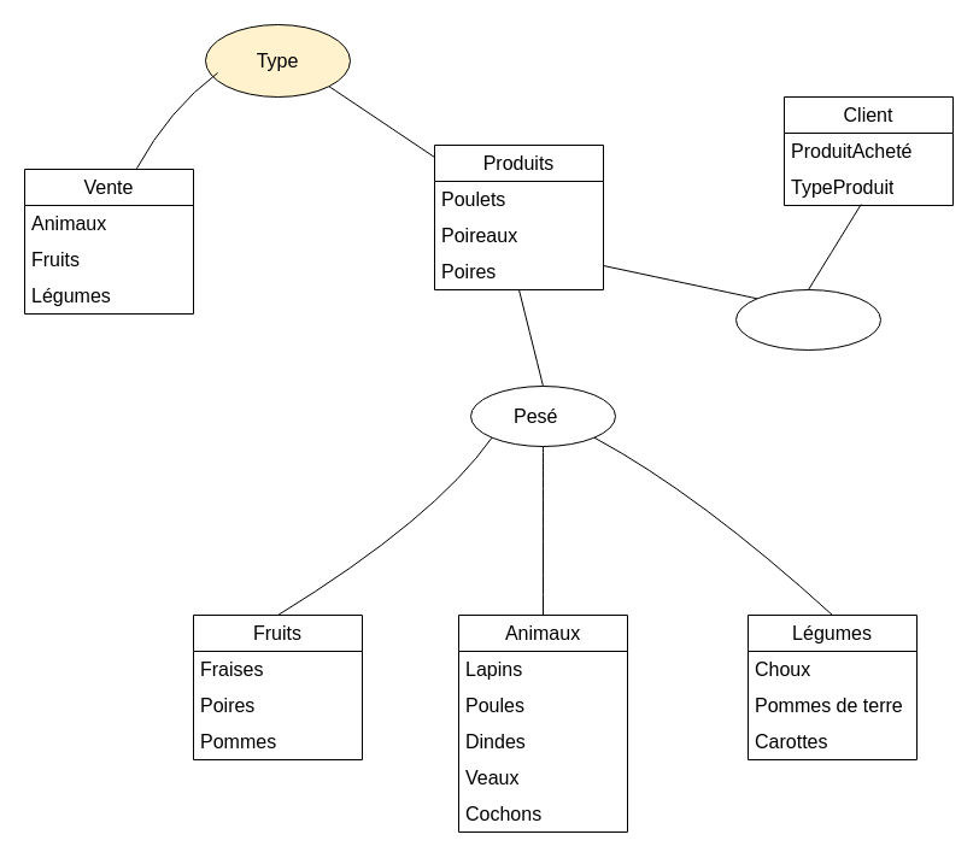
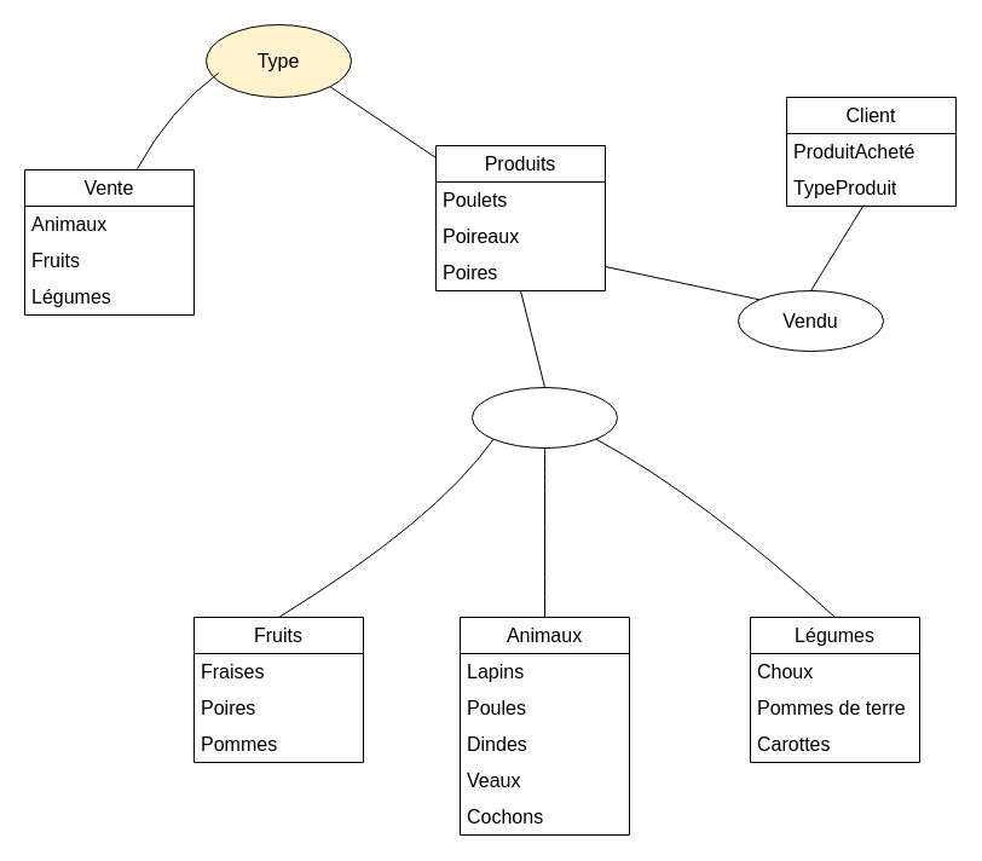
  <mxCell id="0" />
  <mxCell id="1" parent="0" />
  <mxCell id="2" value="Vente" style="swimlane;fontStyle=0;childLayout=stackLayout;horizontal=1;startSize=30;horizontalStack=0;resizeParent=1;resizeParentMax=0;resizeLast=0;collapsible=1;marginBottom=0;whiteSpace=wrap;html=1;fontSize=16;" parent="1" vertex="1"><mxGeometry y="140" width="140" height="120" as="geometry" x="20" /></mxCell>
  <mxCell id="3" value="Animaux" style="text;strokeColor=none;fillColor=none;align=left;verticalAlign=middle;spacingLeft=4;spacingRight=4;overflow=hidden;points=[[0,0.5],[1,0.5]];portConstraint=eastwest;rotatable=0;whiteSpace=wrap;html=1;fontSize=16;" parent="2" vertex="1"><mxGeometry y="30" width="140" height="30" as="geometry" /></mxCell>
  <mxCell id="4" value="Fruits" style="text;strokeColor=none;fillColor=none;align=left;verticalAlign=middle;spacingLeft=4;spacingRight=4;overflow=hidden;points=[[0,0.5],[1,0.5]];portConstraint=eastwest;rotatable=0;whiteSpace=wrap;html=1;fontSize=16;" parent="2" vertex="1"><mxGeometry y="60" width="140" height="30" as="geometry" /></mxCell>
  <mxCell id="5" value="Légumes" style="text;strokeColor=none;fillColor=none;align=left;verticalAlign=middle;spacingLeft=4;spacingRight=4;overflow=hidden;points=[[0,0.5],[1,0.5]];portConstraint=eastwest;rotatable=0;whiteSpace=wrap;html=1;fontSize=16;" parent="2" vertex="1"><mxGeometry y="90" width="140" height="30" as="geometry" /></mxCell>
  <mxCell id="6" value="Produits" style="swimlane;fontStyle=0;childLayout=stackLayout;horizontal=1;startSize=30;horizontalStack=0;resizeParent=1;resizeParentMax=0;resizeLast=0;collapsible=1;marginBottom=0;whiteSpace=wrap;html=1;fontSize=16;" parent="1" vertex="1"><mxGeometry x="360" y="120" width="140" height="120" as="geometry" /></mxCell>
  <mxCell id="7" value="" style="endArrow=none;html=1;rounded=0;fontSize=12;startSize=8;endSize=8;curved=1;exitX=1;exitY=1;exitDx=0;exitDy=0;" parent="6" source="35" edge="1"><mxGeometry width="50" height="50" relative="1" as="geometry"><mxPoint x="-50" y="60" as="sourcePoint" /><mxPoint y="10" as="targetPoint" /></mxGeometry></mxCell>
  <mxCell id="8" value="Poulets" style="text;strokeColor=none;fillColor=none;align=left;verticalAlign=middle;spacingLeft=4;spacingRight=4;overflow=hidden;points=[[0,0.5],[1,0.5]];portConstraint=eastwest;rotatable=0;whiteSpace=wrap;html=1;fontSize=16;" parent="6" vertex="1"><mxGeometry y="30" width="140" height="30" as="geometry" /></mxCell>
  <mxCell id="9" value="Poireaux" style="text;strokeColor=none;fillColor=none;align=left;verticalAlign=middle;spacingLeft=4;spacingRight=4;overflow=hidden;points=[[0,0.5],[1,0.5]];portConstraint=eastwest;rotatable=0;whiteSpace=wrap;html=1;fontSize=16;" parent="6" vertex="1"><mxGeometry y="60" width="140" height="30" as="geometry" /></mxCell>
  <mxCell id="10" value="Poires" style="text;strokeColor=none;fillColor=none;align=left;verticalAlign=middle;spacingLeft=4;spacingRight=4;overflow=hidden;points=[[0,0.5],[1,0.5]];portConstraint=eastwest;rotatable=0;whiteSpace=wrap;html=1;fontSize=16;" parent="6" vertex="1"><mxGeometry y="90" width="140" height="30" as="geometry" /></mxCell>
  <mxCell id="11" value="" style="ellipse;whiteSpace=wrap;html=1;fontSize=16;" parent="1" vertex="1"><mxGeometry x="610" y="240" width="120" height="50" as="geometry" /></mxCell>
+ <mxCell id="12" value="Vendu" style="text;html=1;strokeColor=none;fillColor=none;align=center;verticalAlign=middle;whiteSpace=wrap;rounded=0;fontSize=16;" parent="1" vertex="1"><mxGeometry x="640" y="250" width="60" height="30" as="geometry" /></mxCell>
  <mxCell id="13" value="" style="ellipse;whiteSpace=wrap;html=1;fontSize=16;" parent="1" vertex="1"><mxGeometry x="390" y="320" width="120" height="50" as="geometry" /></mxCell>
  <mxCell id="14" value="Client" style="swimlane;fontStyle=0;childLayout=stackLayout;horizontal=1;startSize=30;horizontalStack=0;resizeParent=1;resizeParentMax=0;resizeLast=0;collapsible=1;marginBottom=0;whiteSpace=wrap;html=1;fontSize=16;" parent="1" vertex="1"><mxGeometry x="650" y="80" width="140" height="90" as="geometry" /></mxCell>
  <mxCell id="15" value="ProduitAcheté" style="text;strokeColor=none;fillColor=none;align=left;verticalAlign=middle;spacingLeft=4;spacingRight=4;overflow=hidden;points=[[0,0.5],[1,0.5]];portConstraint=eastwest;rotatable=0;whiteSpace=wrap;html=1;fontSize=16;" parent="14" vertex="1"><mxGeometry y="30" width="140" height="30" as="geometry" /></mxCell>
  <mxCell id="16" value="TypeProduit" style="text;strokeColor=none;fillColor=none;align=left;verticalAlign=middle;spacingLeft=4;spacingRight=4;overflow=hidden;points=[[0,0.5],[1,0.5]];portConstraint=eastwest;rotatable=0;whiteSpace=wrap;html=1;fontSize=16;" parent="14" vertex="1"><mxGeometry y="60" width="140" height="30" as="geometry" /></mxCell>
  <mxCell id="17" value="Animaux" style="swimlane;fontStyle=0;childLayout=stackLayout;horizontal=1;startSize=30;horizontalStack=0;resizeParent=1;resizeParentMax=0;resizeLast=0;collapsible=1;marginBottom=0;whiteSpace=wrap;html=1;fontSize=16;" parent="1" vertex="1"><mxGeometry x="380" y="510" width="140" height="180" as="geometry" /></mxCell>
  <mxCell id="18" value="Lapins" style="text;strokeColor=none;fillColor=none;align=left;verticalAlign=middle;spacingLeft=4;spacingRight=4;overflow=hidden;points=[[0,0.5],[1,0.5]];portConstraint=eastwest;rotatable=0;whiteSpace=wrap;html=1;fontSize=16;" parent="17" vertex="1"><mxGeometry y="30" width="140" height="30" as="geometry" /></mxCell>
  <mxCell id="19" value="Poules" style="text;strokeColor=none;fillColor=none;align=left;verticalAlign=middle;spacingLeft=4;spacingRight=4;overflow=hidden;points=[[0,0.5],[1,0.5]];portConstraint=eastwest;rotatable=0;whiteSpace=wrap;html=1;fontSize=16;" parent="17" vertex="1"><mxGeometry y="60" width="140" height="30" as="geometry" /></mxCell>
  <mxCell id="20" value="Dindes" style="text;strokeColor=none;fillColor=none;align=left;verticalAlign=middle;spacingLeft=4;spacingRight=4;overflow=hidden;points=[[0,0.5],[1,0.5]];portConstraint=eastwest;rotatable=0;whiteSpace=wrap;html=1;fontSize=16;" parent="17" vertex="1"><mxGeometry y="90" width="140" height="30" as="geometry" /></mxCell>
  <mxCell id="21" value="Veaux" style="text;strokeColor=none;fillColor=none;align=left;verticalAlign=middle;spacingLeft=4;spacingRight=4;overflow=hidden;points=[[0,0.5],[1,0.5]];portConstraint=eastwest;rotatable=0;whiteSpace=wrap;html=1;fontSize=16;" parent="17" vertex="1"><mxGeometry y="120" width="140" height="30" as="geometry" /></mxCell>
  <mxCell id="22" value="Cochons" style="text;strokeColor=none;fillColor=none;align=left;verticalAlign=middle;spacingLeft=4;spacingRight=4;overflow=hidden;points=[[0,0.5],[1,0.5]];portConstraint=eastwest;rotatable=0;whiteSpace=wrap;html=1;fontSize=16;" parent="17" vertex="1"><mxGeometry y="150" width="140" height="30" as="geometry" /></mxCell>
  <mxCell id="23" value="Fruits" style="swimlane;fontStyle=0;childLayout=stackLayout;horizontal=1;startSize=30;horizontalStack=0;resizeParent=1;resizeParentMax=0;resizeLast=0;collapsible=1;marginBottom=0;whiteSpace=wrap;html=1;fontSize=16;" parent="1" vertex="1"><mxGeometry x="160" y="510" width="140" height="120" as="geometry" /></mxCell>
  <mxCell id="24" value="Fraises" style="text;strokeColor=none;fillColor=none;align=left;verticalAlign=middle;spacingLeft=4;spacingRight=4;overflow=hidden;points=[[0,0.5],[1,0.5]];portConstraint=eastwest;rotatable=0;whiteSpace=wrap;html=1;fontSize=16;" parent="23" vertex="1"><mxGeometry y="30" width="140" height="30" as="geometry" /></mxCell>
  <mxCell id="25" value="Poires" style="text;strokeColor=none;fillColor=none;align=left;verticalAlign=middle;spacingLeft=4;spacingRight=4;overflow=hidden;points=[[0,0.5],[1,0.5]];portConstraint=eastwest;rotatable=0;whiteSpace=wrap;html=1;fontSize=16;" parent="23" vertex="1"><mxGeometry y="60" width="140" height="30" as="geometry" /></mxCell>
  <mxCell id="26" value="Pommes" style="text;strokeColor=none;fillColor=none;align=left;verticalAlign=middle;spacingLeft=4;spacingRight=4;overflow=hidden;points=[[0,0.5],[1,0.5]];portConstraint=eastwest;rotatable=0;whiteSpace=wrap;html=1;fontSize=16;" parent="23" vertex="1"><mxGeometry y="90" width="140" height="30" as="geometry" /></mxCell>
  <mxCell id="27" value="Légumes" style="swimlane;fontStyle=0;childLayout=stackLayout;horizontal=1;startSize=30;horizontalStack=0;resizeParent=1;resizeParentMax=0;resizeLast=0;collapsible=1;marginBottom=0;whiteSpace=wrap;html=1;fontSize=16;" parent="1" vertex="1"><mxGeometry x="620" y="510" width="140" height="120" as="geometry" /></mxCell>
  <mxCell id="28" value="Choux" style="text;strokeColor=none;fillColor=none;align=left;verticalAlign=middle;spacingLeft=4;spacingRight=4;overflow=hidden;points=[[0,0.5],[1,0.5]];portConstraint=eastwest;rotatable=0;whiteSpace=wrap;html=1;fontSize=16;" parent="27" vertex="1"><mxGeometry y="30" width="140" height="30" as="geometry" /></mxCell>
  <mxCell id="29" value="Pommes de terre" style="text;strokeColor=none;fillColor=none;align=left;verticalAlign=middle;spacingLeft=4;spacingRight=4;overflow=hidden;points=[[0,0.5],[1,0.5]];portConstraint=eastwest;rotatable=0;whiteSpace=wrap;html=1;fontSize=16;" parent="27" vertex="1"><mxGeometry y="60" width="140" height="30" as="geometry" /></mxCell>
  <mxCell id="30" value="Carottes" style="text;strokeColor=none;fillColor=none;align=left;verticalAlign=middle;spacingLeft=4;spacingRight=4;overflow=hidden;points=[[0,0.5],[1,0.5]];portConstraint=eastwest;rotatable=0;whiteSpace=wrap;html=1;fontSize=16;" parent="27" vertex="1"><mxGeometry y="90" width="140" height="30" as="geometry" /></mxCell>
- <mxCell id="31" value="Pesé" style="text;strokeColor=none;fillColor=none;align=left;verticalAlign=middle;spacingLeft=4;spacingRight=4;overflow=hidden;points=[[0,0.5],[1,0.5]];portConstraint=eastwest;rotatable=0;whiteSpace=wrap;html=1;fontSize=16;" parent="1" vertex="1"><mxGeometry x="420" y="330" width="80" height="30" as="geometry" /></mxCell>
  <mxCell id="32" value="" style="endArrow=none;html=1;rounded=0;fontSize=12;startSize=8;endSize=8;curved=1;entryX=0.5;entryY=0;entryDx=0;entryDy=0;exitX=0.5;exitY=1;exitDx=0;exitDy=0;" parent="1" source="13" target="17" edge="1"><mxGeometry width="50" height="50" relative="1" as="geometry"><mxPoint x="560" y="340" as="sourcePoint" /><mxPoint x="610" y="290" as="targetPoint" /></mxGeometry></mxCell>
  <mxCell id="33" value="" style="endArrow=none;html=1;rounded=0;fontSize=12;startSize=8;endSize=8;curved=1;entryX=0.5;entryY=0;entryDx=0;entryDy=0;exitX=0;exitY=1;exitDx=0;exitDy=0;" parent="1" source="13" target="23" edge="1"><mxGeometry width="50" height="50" relative="1" as="geometry"><mxPoint x="460" y="370" as="sourcePoint" /><mxPoint x="510" y="320" as="targetPoint" /><Array as="points"><mxPoint x="360" y="430" /></Array></mxGeometry></mxCell>
  <mxCell id="34" value="" style="endArrow=none;html=1;rounded=0;fontSize=12;startSize=8;endSize=8;curved=1;entryX=0.5;entryY=0;entryDx=0;entryDy=0;exitX=1;exitY=1;exitDx=0;exitDy=0;" parent="1" source="13" target="27" edge="1"><mxGeometry width="50" height="50" relative="1" as="geometry"><mxPoint x="460" y="370" as="sourcePoint" /><mxPoint x="510" y="320" as="targetPoint" /><Array as="points"><mxPoint x="580" y="410" /></Array></mxGeometry></mxCell>
  <mxCell id="35" value="Type" style="ellipse;whiteSpace=wrap;html=1;fontSize=16;fillColor=#fff2cc;" parent="1" vertex="1"><mxGeometry x="170" y="20" width="120" height="60" as="geometry" /></mxCell>
  <mxCell id="36" value="" style="endArrow=none;html=1;rounded=0;fontSize=12;startSize=8;endSize=8;curved=1;entryX=0.531;entryY=1.187;entryDx=0;entryDy=0;entryPerimeter=0;exitX=0.5;exitY=0;exitDx=0;exitDy=0;" parent="1" source="13" edge="1"><mxGeometry width="50" height="50" relative="1" as="geometry"><mxPoint x="445.66" y="314.39" as="sourcePoint" /><mxPoint x="430" y="240" as="targetPoint" /></mxGeometry></mxCell>
  <mxCell id="37" value="" style="endArrow=none;html=1;rounded=0;fontSize=12;startSize=8;endSize=8;curved=1;exitX=0;exitY=0;exitDx=0;exitDy=0;" parent="1" source="11" edge="1"><mxGeometry width="50" height="50" relative="1" as="geometry"><mxPoint x="510" y="280" as="sourcePoint" /><mxPoint x="500" y="220" as="targetPoint" /></mxGeometry></mxCell>
  <mxCell id="38" value="" style="endArrow=none;html=1;rounded=0;fontSize=12;startSize=8;endSize=8;curved=1;exitX=0.455;exitY=0.97;exitDx=0;exitDy=0;exitPerimeter=0;entryX=0.5;entryY=0;entryDx=0;entryDy=0;" parent="1" source="16" target="11" edge="1"><mxGeometry width="50" height="50" relative="1" as="geometry"><mxPoint x="450" y="270" as="sourcePoint" /><mxPoint x="500" y="220" as="targetPoint" /></mxGeometry></mxCell>
  <mxCell id="39" value="" style="endArrow=none;html=1;rounded=0;fontSize=12;startSize=8;endSize=8;curved=1;exitX=0.664;exitY=-0.006;exitDx=0;exitDy=0;exitPerimeter=0;" parent="1" source="2" edge="1"><mxGeometry width="50" height="50" relative="1" as="geometry"><mxPoint x="130" y="110" as="sourcePoint" /><mxPoint x="180" y="60" as="targetPoint" /><Array as="points"><mxPoint x="140" y="90" /></Array></mxGeometry></mxCell>
